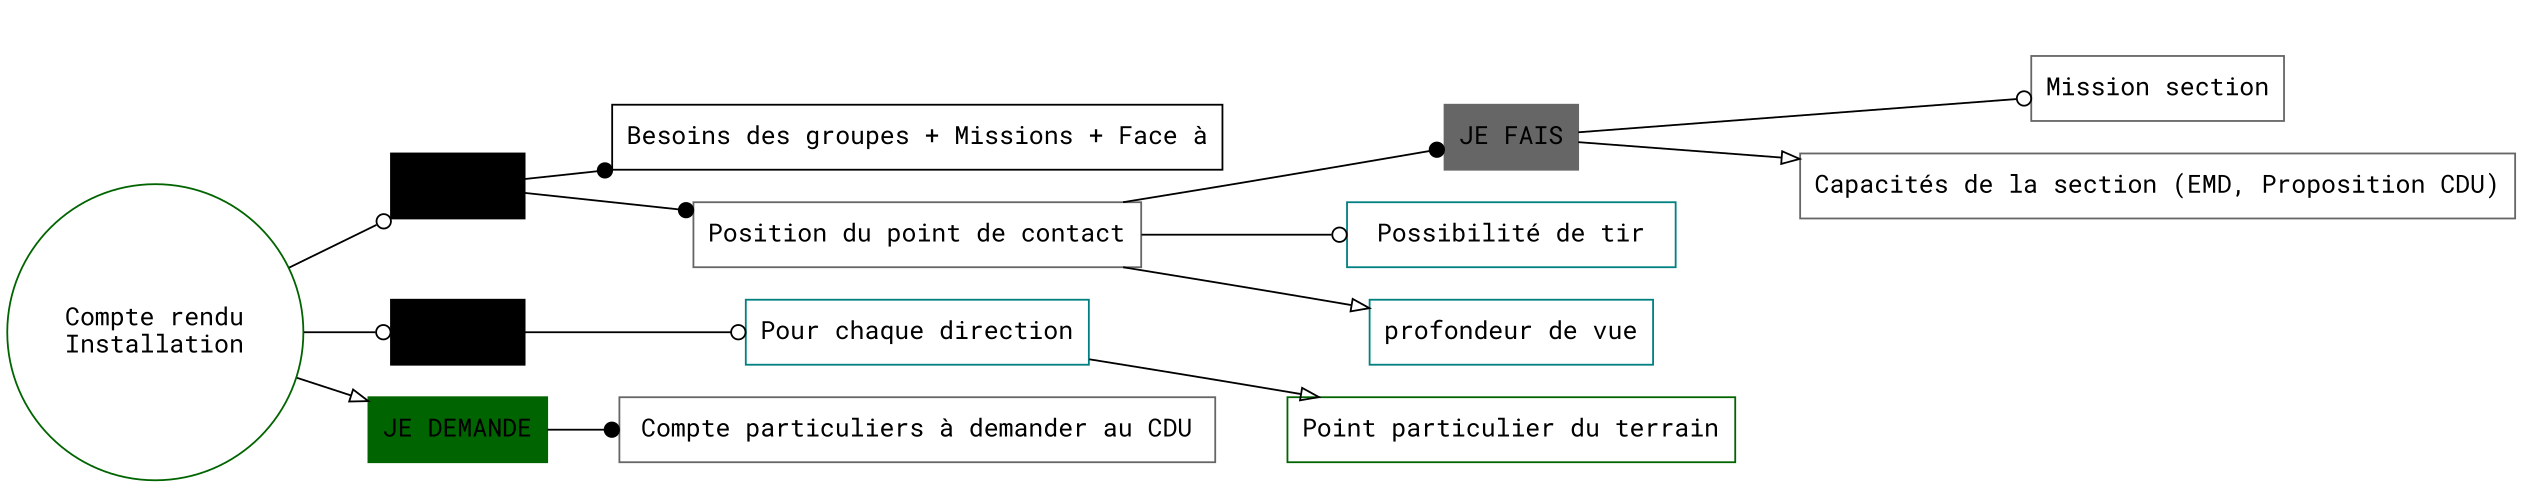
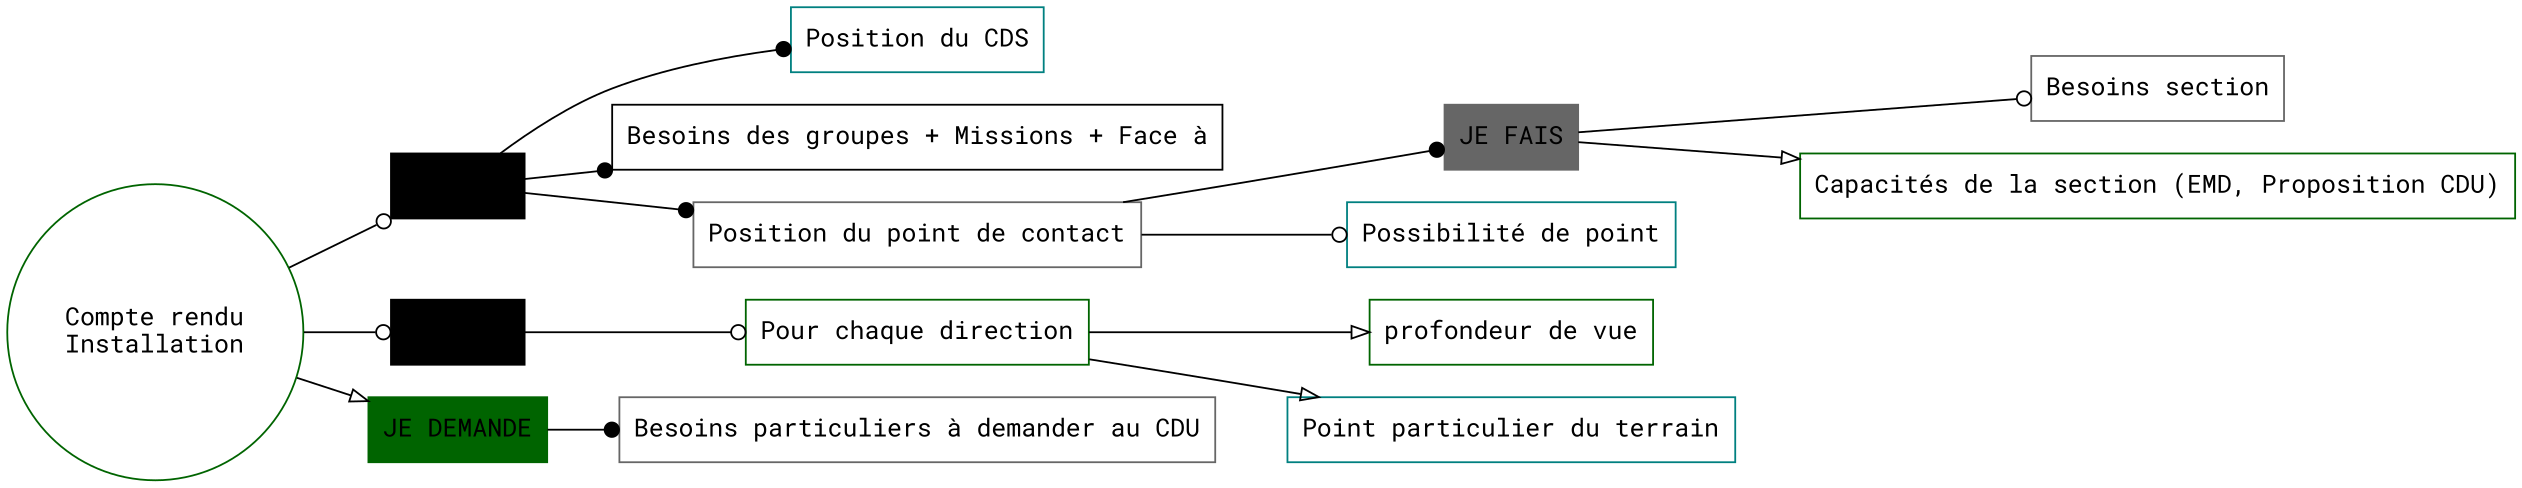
  digraph {
    fontname="Roboto Mono"
    ordering=out
    rankdir=LR
    node [color=gray40 fontname="Roboto Mono" shape=rectangle]
    edge [arrowhead=odot fontname="Roboto Mono"]
    "Compte rendu\nInstallation" [color=darkgreen shape=circle]
    "JE SUIS" [color=black style=filled]
    "JE VOIS" [color=black style=filled]
    "JE DEMANDE" [color=darkgreen style=filled]
+   "Position du CDS" [color=teal]
    n6 [color=black label="Besoins des groupes + Missions + Face à"]
    "Position du point de contact"
-   "Pour chaque direction" [color=teal]
+   "Pour chaque direction" [color=darkgreen]
    "JE FAIS" [style=filled]
-   "Mission section"
-   "Capacités de la section (EMD, Proposition CDU)"
-   "Besoins particuliers à demander au CDU" [label="Compte particuliers à demander au CDU"]
-   "Possibilité de tir" [color=teal]
-   "profondeur de vue" [color=teal]
-   "Point particulier du terrain" [color=darkgreen]
+   "Mission section" [label="Besoins section"]
+   "Capacités de la section (EMD, Proposition CDU)" [color=darkgreen]
+   "Besoins particuliers à demander au CDU"
+   "Possibilité de tir" [color=teal label="Possibilité de point"]
+   "profondeur de vue" [color=darkgreen]
+   "Point particulier du terrain" [color=teal]
    "Compte rendu\nInstallation" -> "JE SUIS"
    "Compte rendu\nInstallation" -> "JE VOIS"
    "Compte rendu\nInstallation" -> "JE DEMANDE" [arrowhead=onormal]
+   "JE SUIS" -> "Position du CDS" [arrowhead=dot]
    "JE SUIS" -> n6 [arrowhead=dot]
    "JE SUIS" -> "Position du point de contact" [arrowhead=dot]
    "JE VOIS" -> "Pour chaque direction"
    "JE DEMANDE" -> "Besoins particuliers à demander au CDU" [arrowhead=dot]
    "Position du point de contact" -> "JE FAIS" [arrowhead=dot]
    "Position du point de contact" -> "Possibilité de tir"
-   "Position du point de contact" -> "profondeur de vue" [arrowhead=onormal]
+   "Pour chaque direction" -> "profondeur de vue" [arrowhead=onormal]
    "Pour chaque direction" -> "Point particulier du terrain" [arrowhead=onormal]
    "JE FAIS" -> "Mission section"
    "JE FAIS" -> "Capacités de la section (EMD, Proposition CDU)" [arrowhead=onormal]
  }
